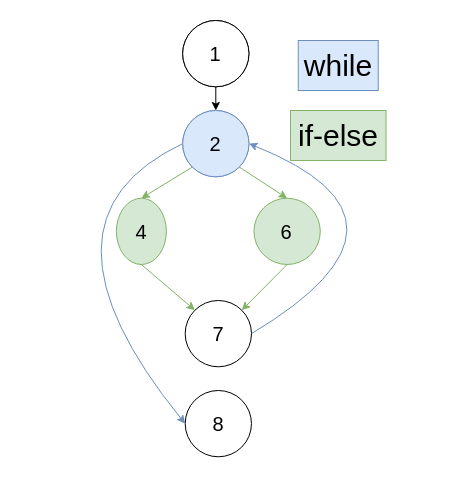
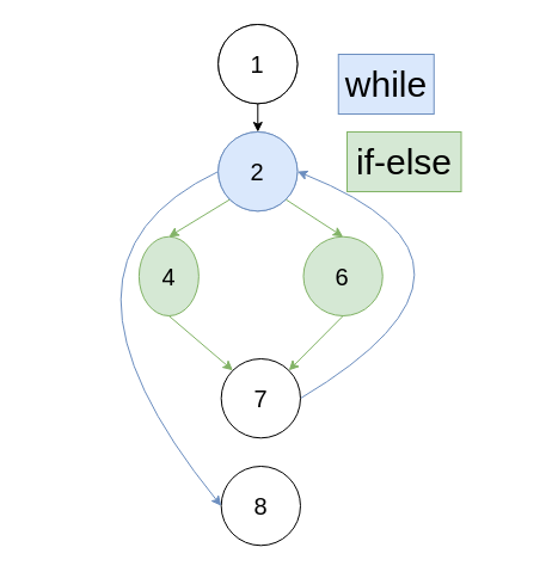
  <mxCell id="0" />
  <mxCell id="1" parent="0" />
  <mxCell id="2" value="" style="curved=1;endArrow=classic;html=1;rounded=0;entryX=1;entryY=0.5;entryDx=0;entryDy=0;fillColor=#dae8fc;strokeColor=#6c8ebf;exitX=1;exitY=0.5;exitDx=0;exitDy=0;" parent="1" source="8" target="5" edge="1"><mxGeometry width="50" height="50" relative="1" as="geometry"><mxPoint x="320" y="400" as="sourcePoint" /><mxPoint x="250.97" y="32" as="targetPoint" /><Array as="points"><mxPoint x="440" y="220" /></Array></mxGeometry></mxCell>
  <mxCell id="3" value="8" style="ellipse;whiteSpace=wrap;html=1;aspect=fixed;fontSize=20;" parent="1" vertex="1"><mxGeometry x="184.684" y="390" width="66.286" height="66.286" as="geometry" /></mxCell>
  <mxCell id="4" value="" style="curved=1;endArrow=classic;html=1;rounded=0;exitX=0;exitY=0.5;exitDx=0;exitDy=0;entryX=0;entryY=0.5;entryDx=0;entryDy=0;fillColor=#dae8fc;strokeColor=#6c8ebf;" parent="1" source="5" target="3" edge="1"><mxGeometry width="50" height="50" relative="1" as="geometry"><mxPoint x="261" y="433" as="sourcePoint" /><mxPoint x="258" y="153" as="targetPoint" /><Array as="points"><mxPoint x="20" y="220" /></Array></mxGeometry></mxCell>
  <mxCell id="5" value="2a" style="ellipse;whiteSpace=wrap;html=1;aspect=fixed;fillColor=#dae8fc;strokeColor=#6c8ebf;" parent="1" vertex="1"><mxGeometry x="182.164" y="109.996" width="66.286" height="66.286" as="geometry" /></mxCell>
  <mxCell id="6" value="&lt;font style=&quot;font-size: 20px;&quot;&gt;4&lt;/font&gt;" style="ellipse;whiteSpace=wrap;html=1;aspect=fixed;fillColor=#d5e8d4;strokeColor=#82b366;" parent="1" vertex="1"><mxGeometry x="115.883" y="197.714" width="50" height="66.286" as="geometry" /></mxCell>
  <mxCell id="7" value="6" style="ellipse;whiteSpace=wrap;html=1;aspect=fixed;fillColor=#d5e8d4;strokeColor=#82b366;fontSize=20;" parent="1" vertex="1"><mxGeometry x="253.486" y="197.714" width="66.286" height="66.286" as="geometry" /></mxCell>
  <mxCell id="8" value="7" style="ellipse;whiteSpace=wrap;html=1;aspect=fixed;fontSize=20;" parent="1" vertex="1"><mxGeometry x="184.684" y="300.004" width="66.286" height="66.286" as="geometry" /></mxCell>
  <mxCell id="9" value="" style="endArrow=classic;html=1;rounded=0;exitX=0.5;exitY=1;exitDx=0;exitDy=0;entryX=0;entryY=0;entryDx=0;entryDy=0;fillColor=#d5e8d4;strokeColor=#82b366;" parent="1" source="6" target="8" edge="1"><mxGeometry width="50" height="50" relative="1" as="geometry"><mxPoint x="201.885" y="396.571" as="sourcePoint" /><mxPoint x="287.886" y="313.714" as="targetPoint" /></mxGeometry></mxCell>
  <mxCell id="10" value="" style="endArrow=classic;html=1;rounded=0;exitX=0.5;exitY=1;exitDx=0;exitDy=0;entryX=1;entryY=0;entryDx=0;entryDy=0;fillColor=#d5e8d4;strokeColor=#82b366;" parent="1" source="7" target="8" edge="1"><mxGeometry width="50" height="50" relative="1" as="geometry"><mxPoint x="107.283" y="280.571" as="sourcePoint" /><mxPoint x="234.565" y="363.429" as="targetPoint" /></mxGeometry></mxCell>
  <mxCell id="11" value="" style="endArrow=classic;html=1;rounded=0;exitX=1;exitY=1;exitDx=0;exitDy=0;entryX=0.5;entryY=0;entryDx=0;entryDy=0;fillColor=#d5e8d4;strokeColor=#82b366;" parent="1" source="5" target="7" edge="1"><mxGeometry width="50" height="50" relative="1" as="geometry"><mxPoint x="201.885" y="396.571" as="sourcePoint" /><mxPoint x="287.886" y="313.714" as="targetPoint" /></mxGeometry></mxCell>
  <mxCell id="12" value="" style="endArrow=classic;html=1;rounded=0;exitX=0;exitY=1;exitDx=0;exitDy=0;entryX=0.5;entryY=0;entryDx=0;entryDy=0;fillColor=#d5e8d4;strokeColor=#82b366;" parent="1" source="5" target="6" edge="1"><mxGeometry width="50" height="50" relative="1" as="geometry"><mxPoint x="264.971" y="135.866" as="sourcePoint" /><mxPoint x="201.885" y="230.857" as="targetPoint" /></mxGeometry></mxCell>
  <mxCell id="13" value="1" style="ellipse;whiteSpace=wrap;html=1;aspect=fixed;" parent="1" vertex="1"><mxGeometry x="182.164" y="20" width="66.286" height="66.286" as="geometry" /></mxCell>
  <mxCell id="14" value="" style="endArrow=classic;html=1;rounded=0;exitX=0.5;exitY=1;exitDx=0;exitDy=0;entryX=0.5;entryY=0;entryDx=0;entryDy=0;" parent="1" source="13" target="5" edge="1"><mxGeometry width="50" height="50" relative="1" as="geometry"><mxPoint x="167.484" y="164.571" as="sourcePoint" /><mxPoint x="215.307" y="19.999" as="targetPoint" /></mxGeometry></mxCell>
  <mxCell id="15" value="1" style="ellipse;whiteSpace=wrap;html=1;aspect=fixed;fontSize=20;" parent="1" vertex="1"><mxGeometry x="182.164" y="20" width="66.286" height="66.286" as="geometry" /></mxCell>
  <mxCell id="16" value="2" style="ellipse;whiteSpace=wrap;html=1;aspect=fixed;fillColor=#dae8fc;strokeColor=#6c8ebf;fontSize=20;" parent="1" vertex="1"><mxGeometry x="182.164" y="109.996" width="66.286" height="66.286" as="geometry" /></mxCell>
- <mxCell id="17" value="while" style="text;html=1;strokeColor=#6c8ebf;fillColor=#dae8fc;align=center;verticalAlign=middle;whiteSpace=wrap;rounded=0;fontSize=30;" parent="1" vertex="1"><mxGeometry x="297.75" y="40" width="80" height="50" as="geometry" /></mxCell>
+ <mxCell id="17" value="while" style="text;html=1;strokeColor=#6c8ebf;fillColor=#dae8fc;align=center;verticalAlign=middle;whiteSpace=wrap;rounded=0;fontSize=30;" parent="1" vertex="1"><mxGeometry x="282.75" y="45" width="80" height="50" as="geometry" /></mxCell>
  <mxCell id="18" value="if-else" style="text;html=1;strokeColor=#82b366;fillColor=#d5e8d4;align=center;verticalAlign=middle;whiteSpace=wrap;rounded=0;fontSize=30;" parent="1" vertex="1"><mxGeometry x="290" y="110" width="95.5" height="50" as="geometry" /></mxCell>
